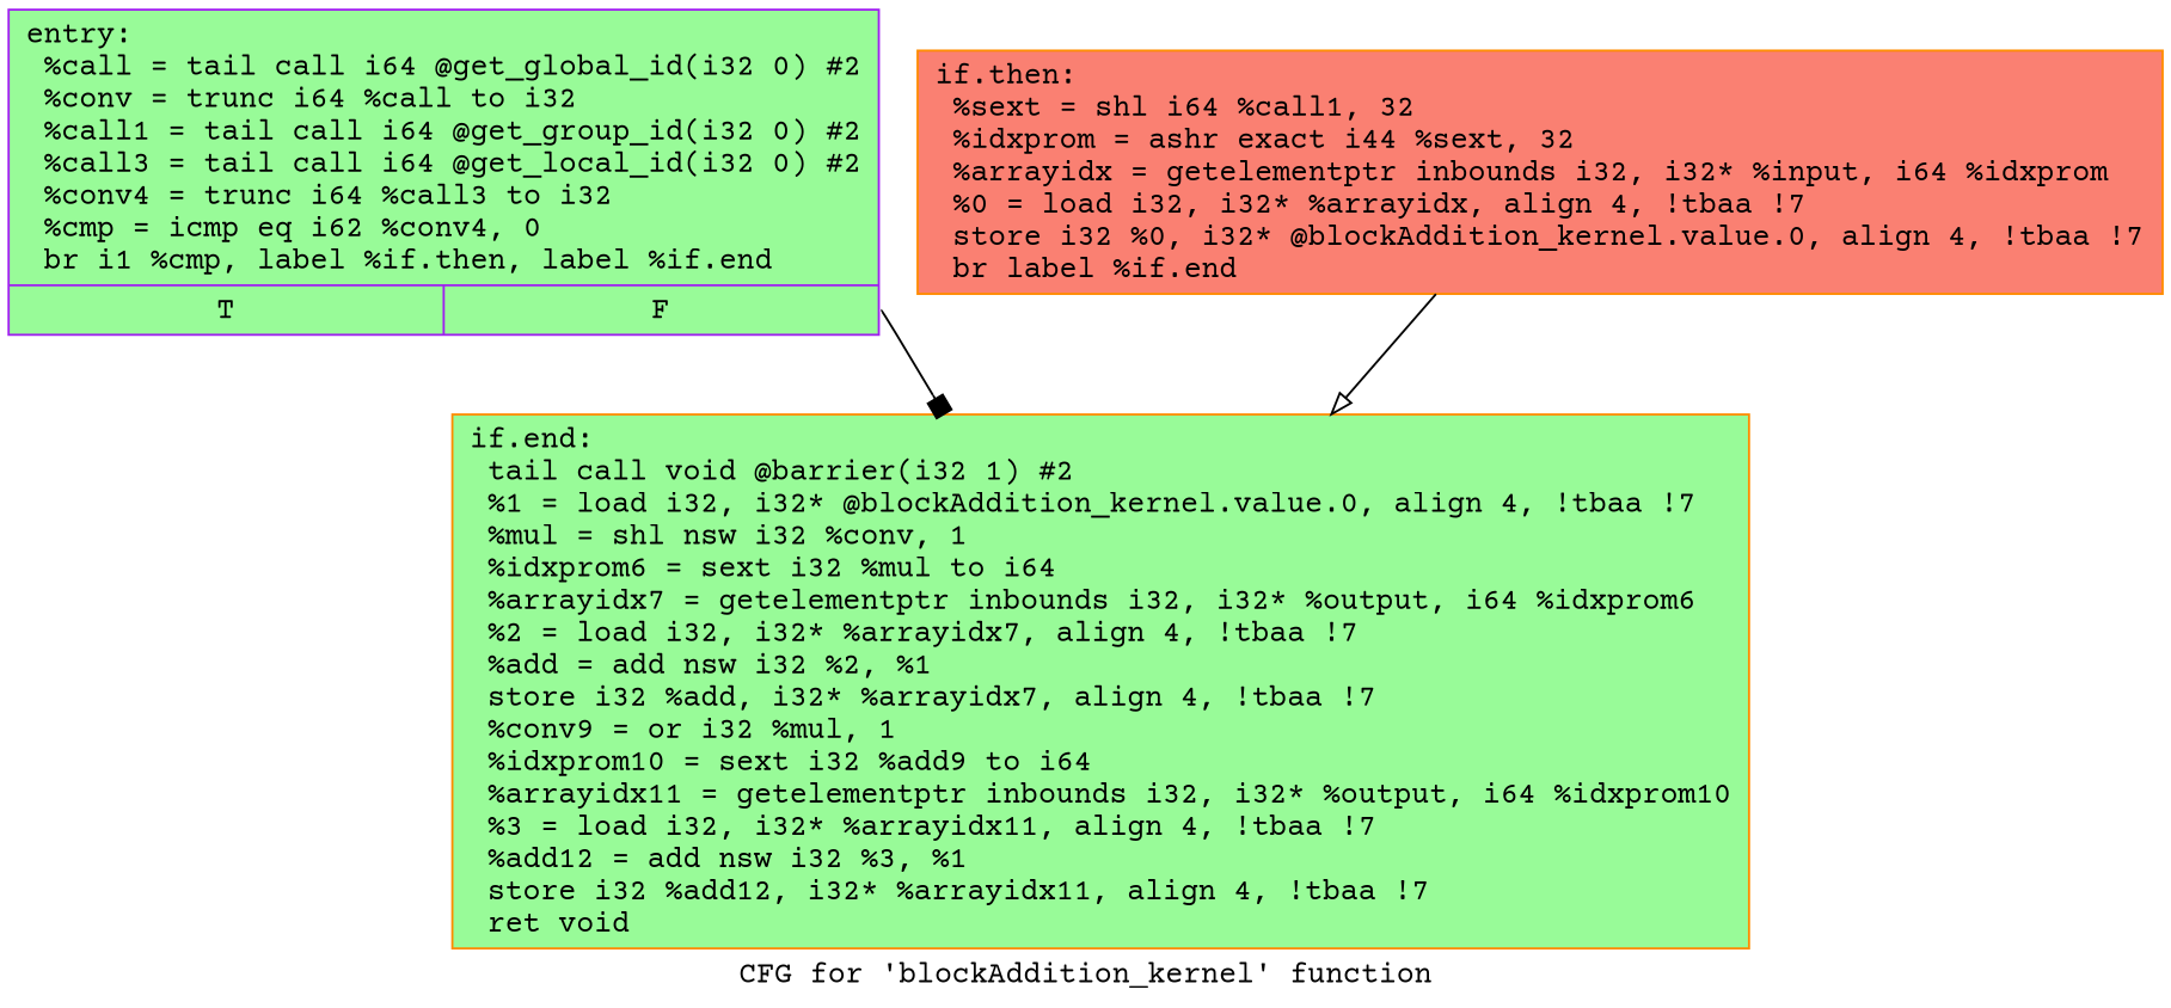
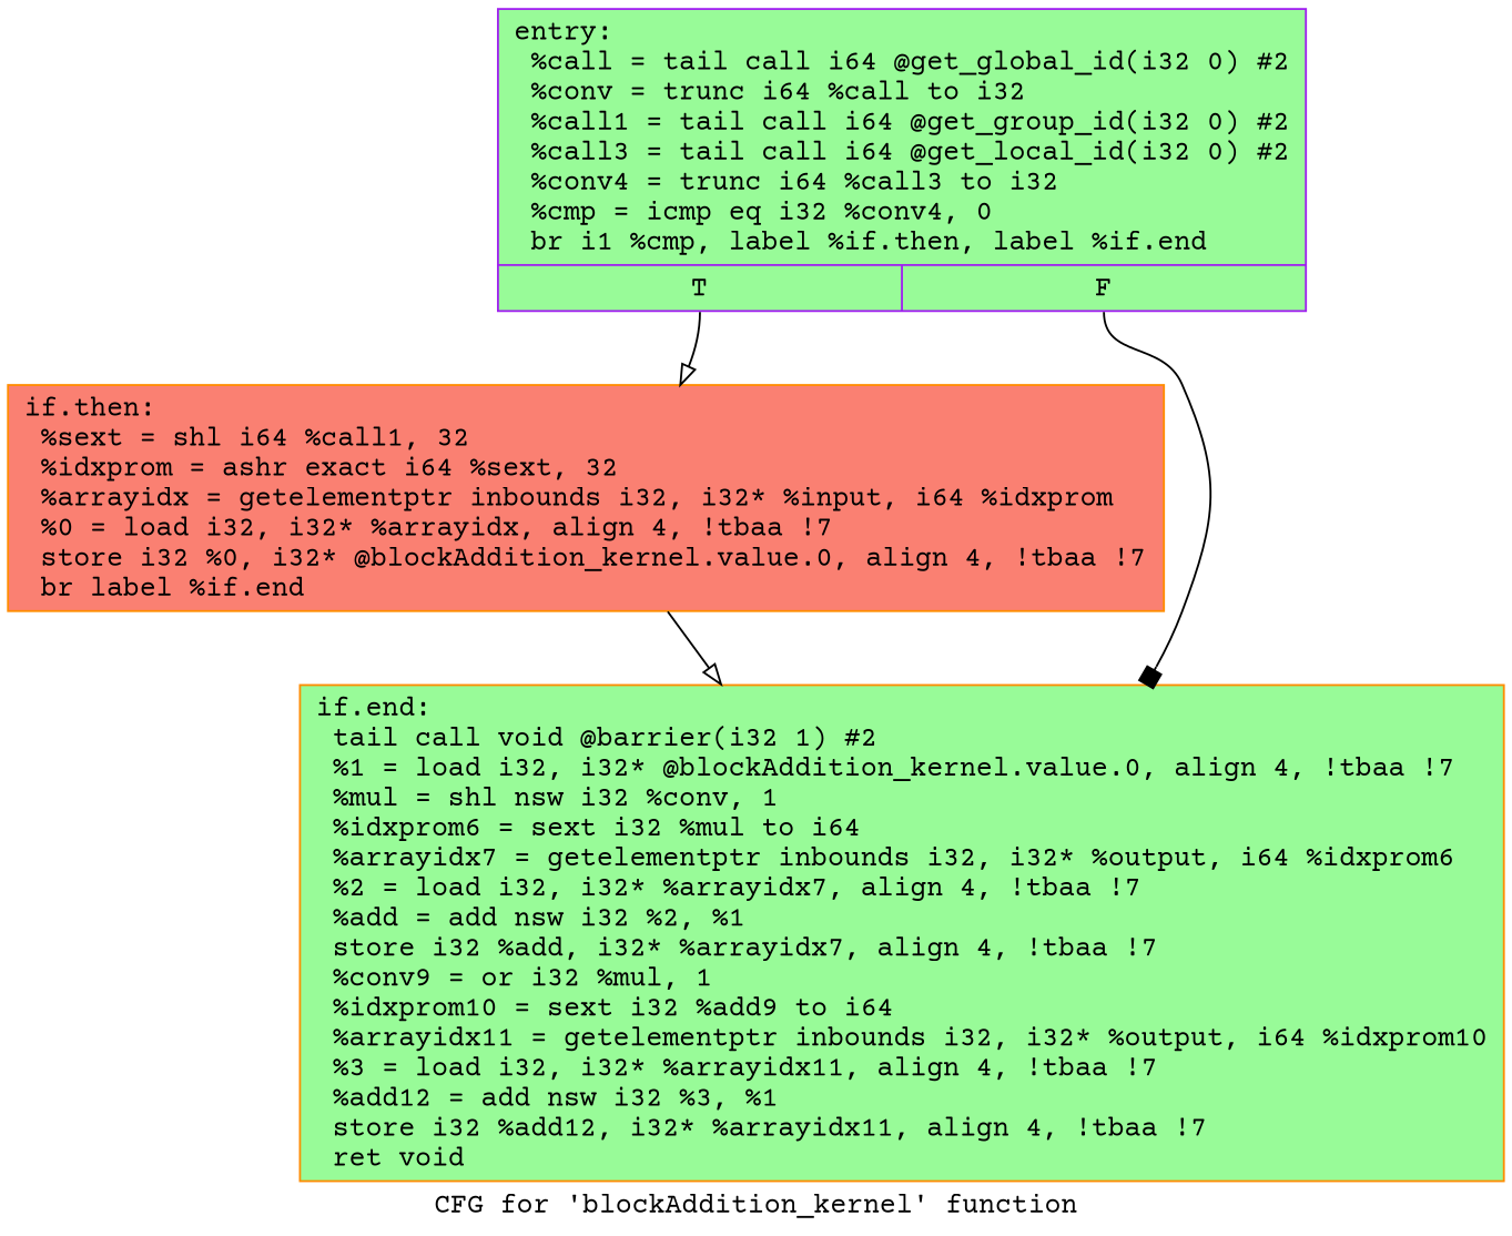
  digraph {
    fontname="Courier Prime"
    label="CFG for 'blockAddition_kernel' function"
    node [color=darkorange fillcolor=palegreen fontname="Courier Prime" shape=record style=filled]
    edge [arrowhead=onormal fontname="Courier Prime"]
-   n1 [color=purple label="{entry:\l  %call = tail call i64 @get_global_id(i32 0) #2\l  %conv = trunc i64 %call to i32\l  %call1 = tail call i64 @get_group_id(i32 0) #2\l  %call3 = tail call i64 @get_local_id(i32 0) #2\l  %conv4 = trunc i64 %call3 to i32\l  %cmp = icmp eq i62 %conv4, 0\l  br i1 %cmp, label %if.then, label %if.end\l|{<s0>T|<s1>F}}"]
-   n2 [fillcolor=salmon label="{if.then:                                          \l  %sext = shl i64 %call1, 32\l  %idxprom = ashr exact i44 %sext, 32\l  %arrayidx = getelementptr inbounds i32, i32* %input, i64 %idxprom\l  %0 = load i32, i32* %arrayidx, align 4, !tbaa !7\l  store i32 %0, i32* @blockAddition_kernel.value.0, align 4, !tbaa !7\l  br label %if.end\l}"]
+   n1 [color=purple label="{entry:\l  %call = tail call i64 @get_global_id(i32 0) #2\l  %conv = trunc i64 %call to i32\l  %call1 = tail call i64 @get_group_id(i32 0) #2\l  %call3 = tail call i64 @get_local_id(i32 0) #2\l  %conv4 = trunc i64 %call3 to i32\l  %cmp = icmp eq i32 %conv4, 0\l  br i1 %cmp, label %if.then, label %if.end\l|{<s0>T|<s1>F}}"]
+   n2 [fillcolor=salmon label="{if.then:                                          \l  %sext = shl i64 %call1, 32\l  %idxprom = ashr exact i64 %sext, 32\l  %arrayidx = getelementptr inbounds i32, i32* %input, i64 %idxprom\l  %0 = load i32, i32* %arrayidx, align 4, !tbaa !7\l  store i32 %0, i32* @blockAddition_kernel.value.0, align 4, !tbaa !7\l  br label %if.end\l}"]
    n3 [label="{if.end:                                           \l  tail call void @barrier(i32 1) #2\l  %1 = load i32, i32* @blockAddition_kernel.value.0, align 4, !tbaa !7\l  %mul = shl nsw i32 %conv, 1\l  %idxprom6 = sext i32 %mul to i64\l  %arrayidx7 = getelementptr inbounds i32, i32* %output, i64 %idxprom6\l  %2 = load i32, i32* %arrayidx7, align 4, !tbaa !7\l  %add = add nsw i32 %2, %1\l  store i32 %add, i32* %arrayidx7, align 4, !tbaa !7\l  %conv9 = or i32 %mul, 1\l  %idxprom10 = sext i32 %add9 to i64\l  %arrayidx11 = getelementptr inbounds i32, i32* %output, i64 %idxprom10\l  %3 = load i32, i32* %arrayidx11, align 4, !tbaa !7\l  %add12 = add nsw i32 %3, %1\l  store i32 %add12, i32* %arrayidx11, align 4, !tbaa !7\l  ret void\l}"]
+   n1 -> n2 [tailport=s0]
    n1 -> n3 [arrowhead=box tailport=s1]
    n2 -> n3
  }
